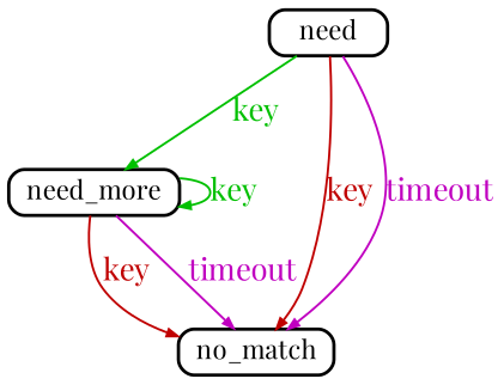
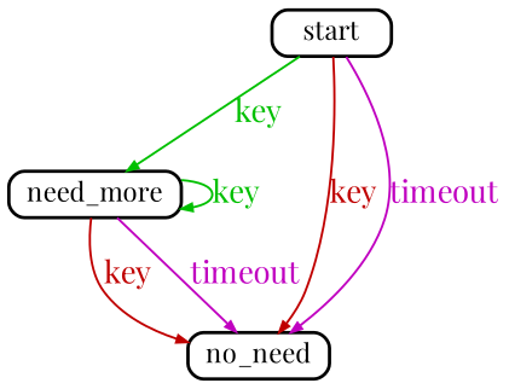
  digraph {
    compound=true
    fontname="Playfair Display"
    nodesep=0.2
    rankdir=TB
    ranksep=0.5
    node [color=black fillcolor="#ffffff" fontname="Playfair Display" fontsize=12 penwidth=1.5 shape=Mrecord style=filled]
    edge [arrowsize=0.5 color="#00c000" fontcolor="#00c000" fontname="Playfair Display" penwidth=1.0]
-   n1 [height=0.2 label=need]
+   n1 [height=0.2 label=start]
    need_more [height=0.2]
-   no_match [height=0.2]
+   no_match [height=0.2 label=no_need]
    n1 -> need_more [label=key]
    n1 -> no_match [color="#c00000" fontcolor="#c00000" label=key]
    n1 -> no_match [color="#c000c0" fontcolor="#c000c0" label=timeout]
    need_more -> need_more [label=key]
    need_more -> no_match [color="#c00000" fontcolor="#c00000" label=key]
    need_more -> no_match [color="#c000c0" fontcolor="#c000c0" label=timeout]
  }
